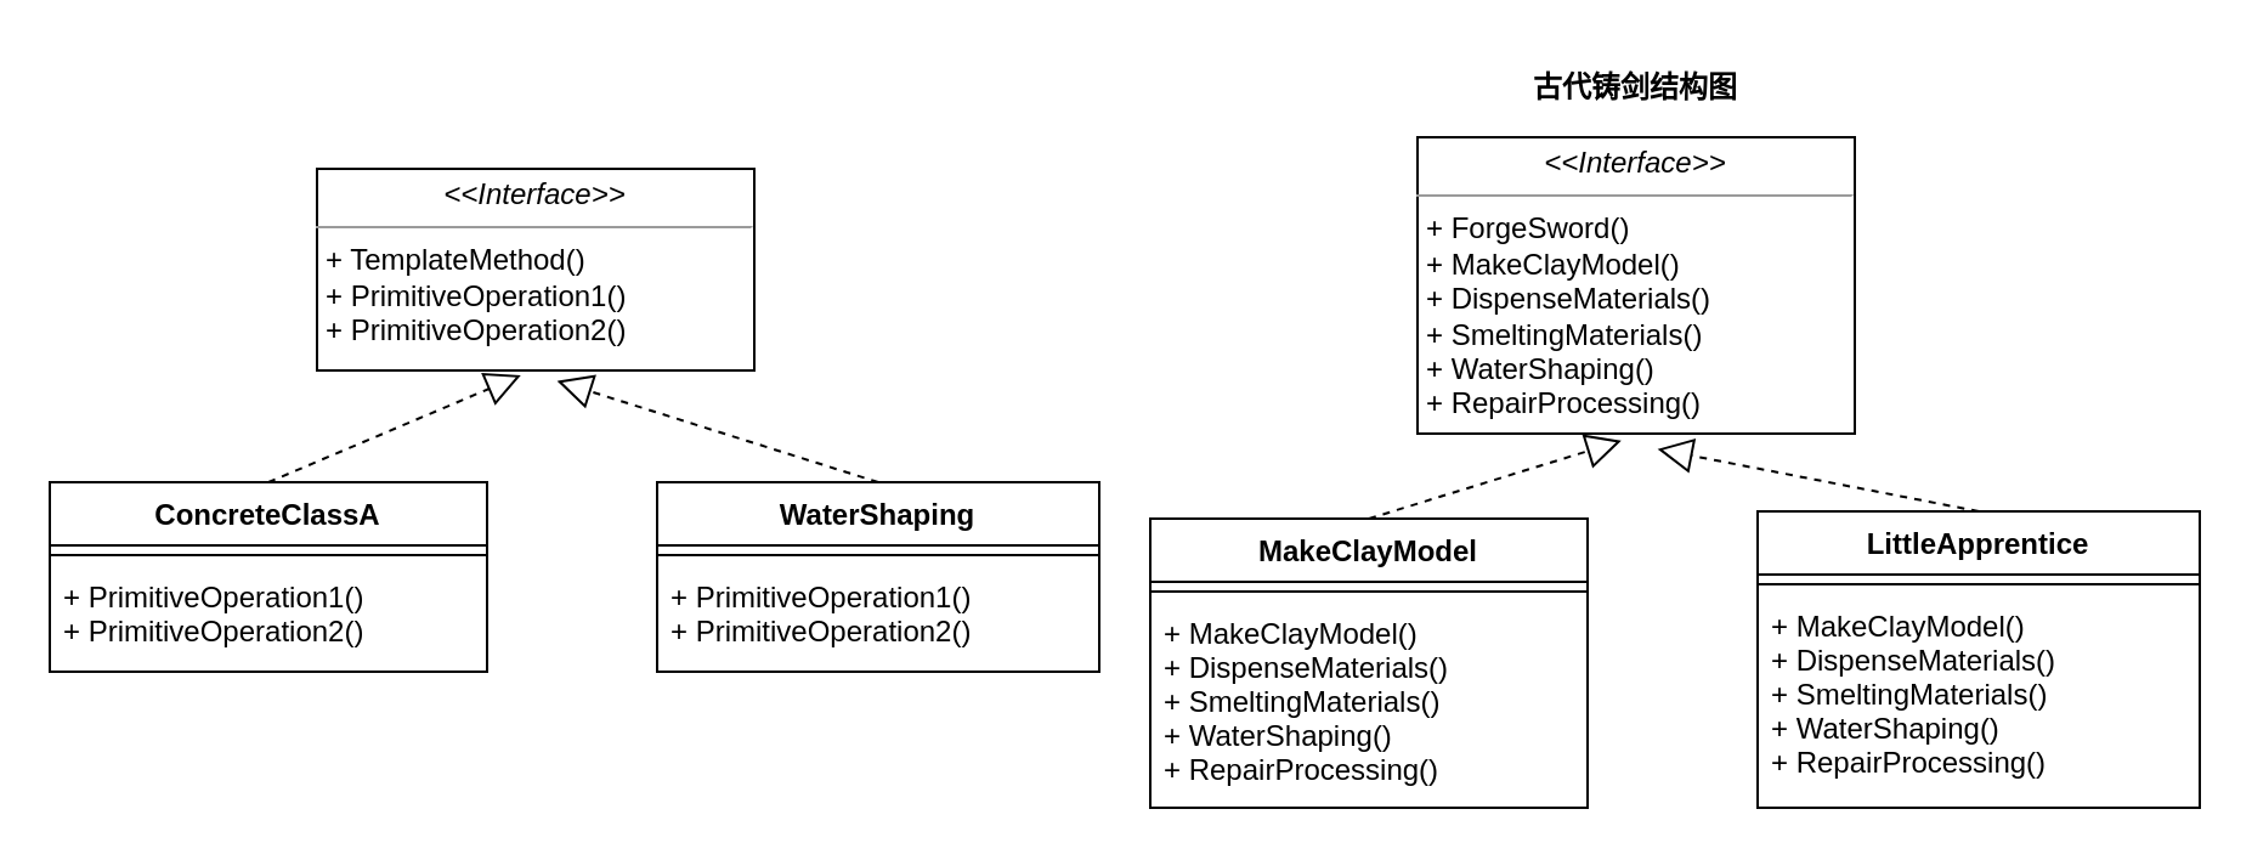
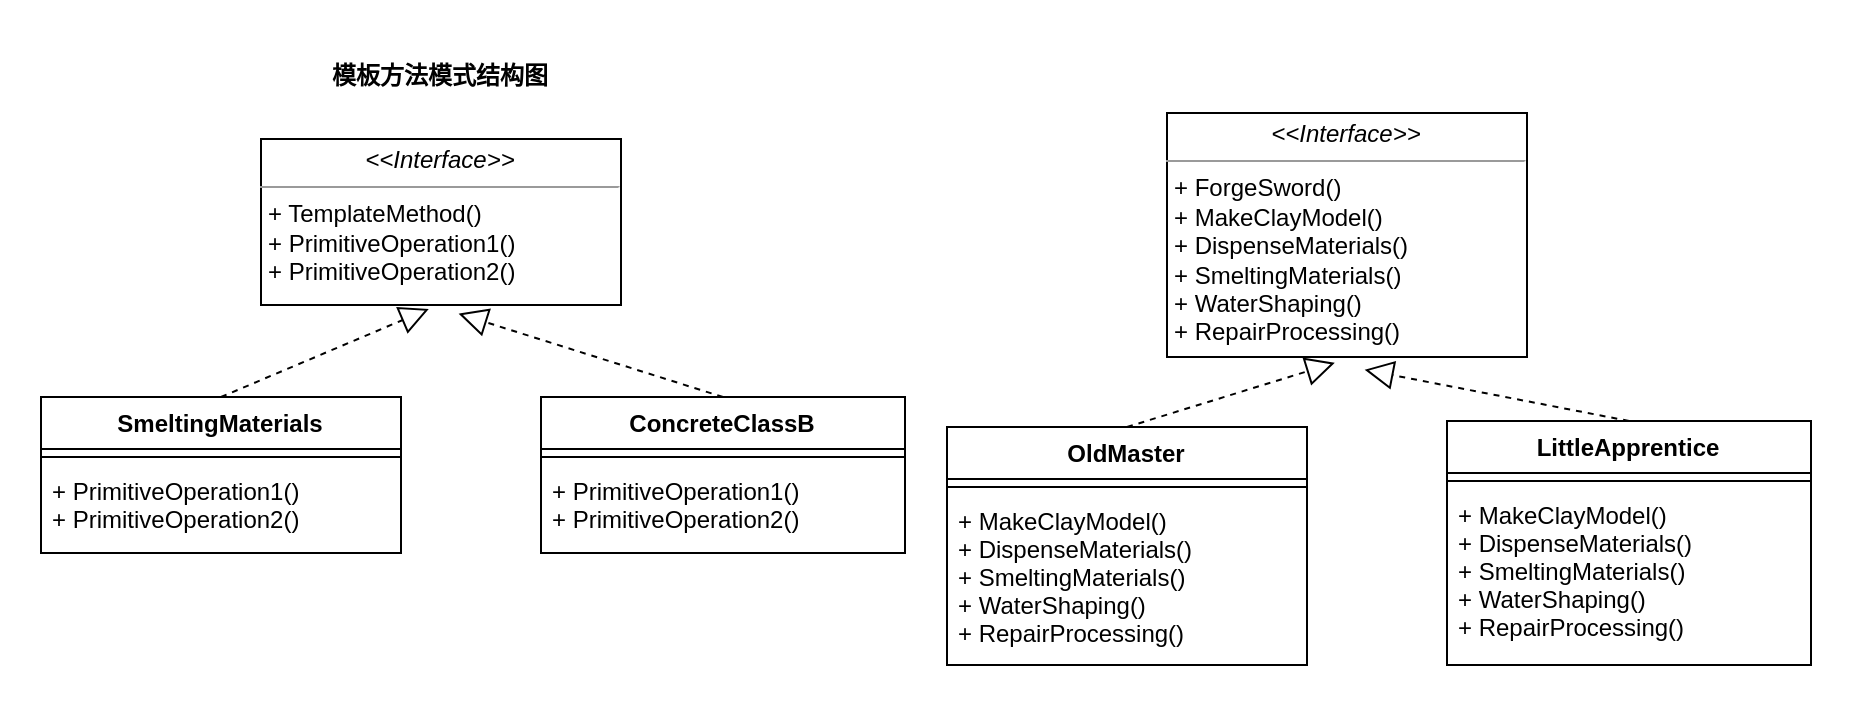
  <mxCell id="0" />
  <mxCell id="1" parent="0" />
+ <mxCell id="2" value="模板方法模式结构图" style="text;align=center;fontStyle=1;verticalAlign=middle;spacingLeft=3;spacingRight=3;strokeColor=none;rotatable=0;points=[[0,0.5],[1,0.5]];portConstraint=eastwest;" vertex="1" parent="1"><mxGeometry x="160" y="22" width="120" height="30" as="geometry" /></mxCell>
  <mxCell id="3" value="&lt;p style=&quot;margin: 0px ; margin-top: 4px ; text-align: center&quot;&gt;&lt;i&gt;&amp;lt;&amp;lt;Interface&amp;gt;&amp;gt;&lt;/i&gt;&lt;br&gt;&lt;/p&gt;&lt;hr size=&quot;1&quot;&gt;&lt;p style=&quot;margin: 0px ; margin-left: 4px&quot;&gt;&lt;/p&gt;&lt;p style=&quot;margin: 0px ; margin-left: 4px&quot;&gt;+ TemplateMethod()&lt;/p&gt;&lt;p style=&quot;margin: 0px ; margin-left: 4px&quot;&gt;+ PrimitiveOperation1()&lt;/p&gt;&lt;p style=&quot;margin: 0px ; margin-left: 4px&quot;&gt;+ PrimitiveOperation2()&lt;br&gt;&lt;/p&gt;" style="verticalAlign=top;align=left;overflow=fill;fontSize=12;fontFamily=Helvetica;html=1;" vertex="1" parent="1"><mxGeometry x="130" y="69" width="180" height="83" as="geometry" /></mxCell>
- <mxCell id="4" value="ConcreteClassA" style="swimlane;fontStyle=1;align=center;verticalAlign=top;childLayout=stackLayout;horizontal=1;startSize=26;horizontalStack=0;resizeParent=1;resizeParentMax=0;resizeLast=0;collapsible=1;marginBottom=0;" vertex="1" parent="1"><mxGeometry x="20" y="198" width="180" height="78" as="geometry" /></mxCell>
+ <mxCell id="4" value="SmeltingMaterials" style="swimlane;fontStyle=1;align=center;verticalAlign=top;childLayout=stackLayout;horizontal=1;startSize=26;horizontalStack=0;resizeParent=1;resizeParentMax=0;resizeLast=0;collapsible=1;marginBottom=0;" vertex="1" parent="1"><mxGeometry x="20" y="198" width="180" height="78" as="geometry" /></mxCell>
  <mxCell id="5" value="" style="line;strokeWidth=1;fillColor=none;align=left;verticalAlign=middle;spacingTop=-1;spacingLeft=3;spacingRight=3;rotatable=0;labelPosition=right;points=[];portConstraint=eastwest;strokeColor=inherit;" vertex="1" parent="4"><mxGeometry y="26" width="180" height="8" as="geometry" /></mxCell>
  <mxCell id="6" value="+ PrimitiveOperation1()&#10;+ PrimitiveOperation2()" style="text;strokeColor=none;fillColor=none;align=left;verticalAlign=top;spacingLeft=4;spacingRight=4;overflow=hidden;rotatable=0;points=[[0,0.5],[1,0.5]];portConstraint=eastwest;" vertex="1" parent="4"><mxGeometry y="34" width="180" height="44" as="geometry" /></mxCell>
- <mxCell id="7" value="WaterShaping" style="swimlane;fontStyle=1;align=center;verticalAlign=top;childLayout=stackLayout;horizontal=1;startSize=26;horizontalStack=0;resizeParent=1;resizeParentMax=0;resizeLast=0;collapsible=1;marginBottom=0;" vertex="1" parent="1"><mxGeometry x="270" y="198" width="182" height="78" as="geometry" /></mxCell>
+ <mxCell id="7" value="ConcreteClassB" style="swimlane;fontStyle=1;align=center;verticalAlign=top;childLayout=stackLayout;horizontal=1;startSize=26;horizontalStack=0;resizeParent=1;resizeParentMax=0;resizeLast=0;collapsible=1;marginBottom=0;" vertex="1" parent="1"><mxGeometry x="270" y="198" width="182" height="78" as="geometry" /></mxCell>
  <mxCell id="8" value="" style="line;strokeWidth=1;fillColor=none;align=left;verticalAlign=middle;spacingTop=-1;spacingLeft=3;spacingRight=3;rotatable=0;labelPosition=right;points=[];portConstraint=eastwest;strokeColor=inherit;" vertex="1" parent="7"><mxGeometry y="26" width="182" height="8" as="geometry" /></mxCell>
  <mxCell id="9" value="+ PrimitiveOperation1()&#10;+ PrimitiveOperation2()" style="text;strokeColor=none;fillColor=none;align=left;verticalAlign=top;spacingLeft=4;spacingRight=4;overflow=hidden;rotatable=0;points=[[0,0.5],[1,0.5]];portConstraint=eastwest;" vertex="1" parent="7"><mxGeometry y="34" width="182" height="44" as="geometry" /></mxCell>
  <mxCell id="10" value="" style="endArrow=block;dashed=1;endFill=0;endSize=12;html=1;exitX=0.5;exitY=0;exitDx=0;exitDy=0;entryX=0.466;entryY=1.024;entryDx=0;entryDy=0;entryPerimeter=0;" edge="1" parent="1" source="4" target="3"><mxGeometry width="160" relative="1" as="geometry"><mxPoint x="200" y="248" as="sourcePoint" /><mxPoint x="230" y="168" as="targetPoint" /></mxGeometry></mxCell>
  <mxCell id="11" value="" style="endArrow=block;dashed=1;endFill=0;endSize=12;html=1;exitX=0.5;exitY=0;exitDx=0;exitDy=0;entryX=0.549;entryY=1.052;entryDx=0;entryDy=0;entryPerimeter=0;" edge="1" parent="1" source="7" target="3"><mxGeometry width="160" relative="1" as="geometry"><mxPoint x="200" y="248" as="sourcePoint" /><mxPoint x="360" y="248" as="targetPoint" /></mxGeometry></mxCell>
- <mxCell id="12" value="古代铸剑结构图" style="text;align=center;fontStyle=1;verticalAlign=middle;spacingLeft=3;spacingRight=3;strokeColor=none;rotatable=0;points=[[0,0.5],[1,0.5]];portConstraint=eastwest;" vertex="1" parent="1"><mxGeometry x="613" y="20" width="120" height="30" as="geometry" /></mxCell>
  <mxCell id="13" value="&lt;p style=&quot;margin: 0px ; margin-top: 4px ; text-align: center&quot;&gt;&lt;i&gt;&amp;lt;&amp;lt;Interface&amp;gt;&amp;gt;&lt;/i&gt;&lt;br&gt;&lt;/p&gt;&lt;hr size=&quot;1&quot;&gt;&lt;p style=&quot;margin: 0px ; margin-left: 4px&quot;&gt;&lt;/p&gt;&lt;p style=&quot;margin: 0px ; margin-left: 4px&quot;&gt;+ ForgeSword()&lt;/p&gt;&lt;p style=&quot;margin: 0px ; margin-left: 4px&quot;&gt;+ MakeClayModel()&lt;/p&gt;&lt;p style=&quot;margin: 0px ; margin-left: 4px&quot;&gt;+ DispenseMaterials()&lt;br&gt;&lt;/p&gt;&lt;p style=&quot;margin: 0px ; margin-left: 4px&quot;&gt;+ SmeltingMaterials()&lt;/p&gt;&lt;p style=&quot;margin: 0px ; margin-left: 4px&quot;&gt;+ WaterShaping()&lt;/p&gt;&lt;p style=&quot;margin: 0px ; margin-left: 4px&quot;&gt;+ RepairProcessing()&lt;/p&gt;" style="verticalAlign=top;align=left;overflow=fill;fontSize=12;fontFamily=Helvetica;html=1;" vertex="1" parent="1"><mxGeometry x="583" y="56" width="180" height="122" as="geometry" /></mxCell>
- <mxCell id="14" value="MakeClayModel" style="swimlane;fontStyle=1;align=center;verticalAlign=top;childLayout=stackLayout;horizontal=1;startSize=26;horizontalStack=0;resizeParent=1;resizeParentMax=0;resizeLast=0;collapsible=1;marginBottom=0;" vertex="1" parent="1"><mxGeometry x="473" y="213" width="180" height="119" as="geometry" /></mxCell>
+ <mxCell id="14" value="OldMaster" style="swimlane;fontStyle=1;align=center;verticalAlign=top;childLayout=stackLayout;horizontal=1;startSize=26;horizontalStack=0;resizeParent=1;resizeParentMax=0;resizeLast=0;collapsible=1;marginBottom=0;" vertex="1" parent="1"><mxGeometry x="473" y="213" width="180" height="119" as="geometry" /></mxCell>
  <mxCell id="15" value="" style="line;strokeWidth=1;fillColor=none;align=left;verticalAlign=middle;spacingTop=-1;spacingLeft=3;spacingRight=3;rotatable=0;labelPosition=right;points=[];portConstraint=eastwest;strokeColor=inherit;" vertex="1" parent="14"><mxGeometry y="26" width="180" height="8" as="geometry" /></mxCell>
  <mxCell id="16" value="+ MakeClayModel()&#10;+ DispenseMaterials()&#10;+ SmeltingMaterials()&#10;+ WaterShaping()&#10;+ RepairProcessing()" style="text;strokeColor=none;fillColor=none;align=left;verticalAlign=top;spacingLeft=4;spacingRight=4;overflow=hidden;rotatable=0;points=[[0,0.5],[1,0.5]];portConstraint=eastwest;" vertex="1" parent="14"><mxGeometry y="34" width="180" height="85" as="geometry" /></mxCell>
  <mxCell id="17" value="LittleApprentice" style="swimlane;fontStyle=1;align=center;verticalAlign=top;childLayout=stackLayout;horizontal=1;startSize=26;horizontalStack=0;resizeParent=1;resizeParentMax=0;resizeLast=0;collapsible=1;marginBottom=0;" vertex="1" parent="1"><mxGeometry x="723" y="210" width="182" height="122" as="geometry" /></mxCell>
  <mxCell id="18" value="" style="line;strokeWidth=1;fillColor=none;align=left;verticalAlign=middle;spacingTop=-1;spacingLeft=3;spacingRight=3;rotatable=0;labelPosition=right;points=[];portConstraint=eastwest;strokeColor=inherit;" vertex="1" parent="17"><mxGeometry y="26" width="182" height="8" as="geometry" /></mxCell>
  <mxCell id="19" value="+ MakeClayModel()&#10;+ DispenseMaterials()&#10;+ SmeltingMaterials()&#10;+ WaterShaping()&#10;+ RepairProcessing()" style="text;strokeColor=none;fillColor=none;align=left;verticalAlign=top;spacingLeft=4;spacingRight=4;overflow=hidden;rotatable=0;points=[[0,0.5],[1,0.5]];portConstraint=eastwest;" vertex="1" parent="17"><mxGeometry y="34" width="182" height="88" as="geometry" /></mxCell>
  <mxCell id="20" value="" style="endArrow=block;dashed=1;endFill=0;endSize=12;html=1;exitX=0.5;exitY=0;exitDx=0;exitDy=0;entryX=0.466;entryY=1.024;entryDx=0;entryDy=0;entryPerimeter=0;" edge="1" source="14" target="13" parent="1"><mxGeometry width="160" relative="1" as="geometry"><mxPoint x="653" y="246" as="sourcePoint" /><mxPoint x="683" y="166" as="targetPoint" /></mxGeometry></mxCell>
  <mxCell id="21" value="" style="endArrow=block;dashed=1;endFill=0;endSize=12;html=1;exitX=0.5;exitY=0;exitDx=0;exitDy=0;entryX=0.549;entryY=1.052;entryDx=0;entryDy=0;entryPerimeter=0;" edge="1" source="17" target="13" parent="1"><mxGeometry width="160" relative="1" as="geometry"><mxPoint x="653" y="246" as="sourcePoint" /><mxPoint x="813" y="246" as="targetPoint" /></mxGeometry></mxCell>
